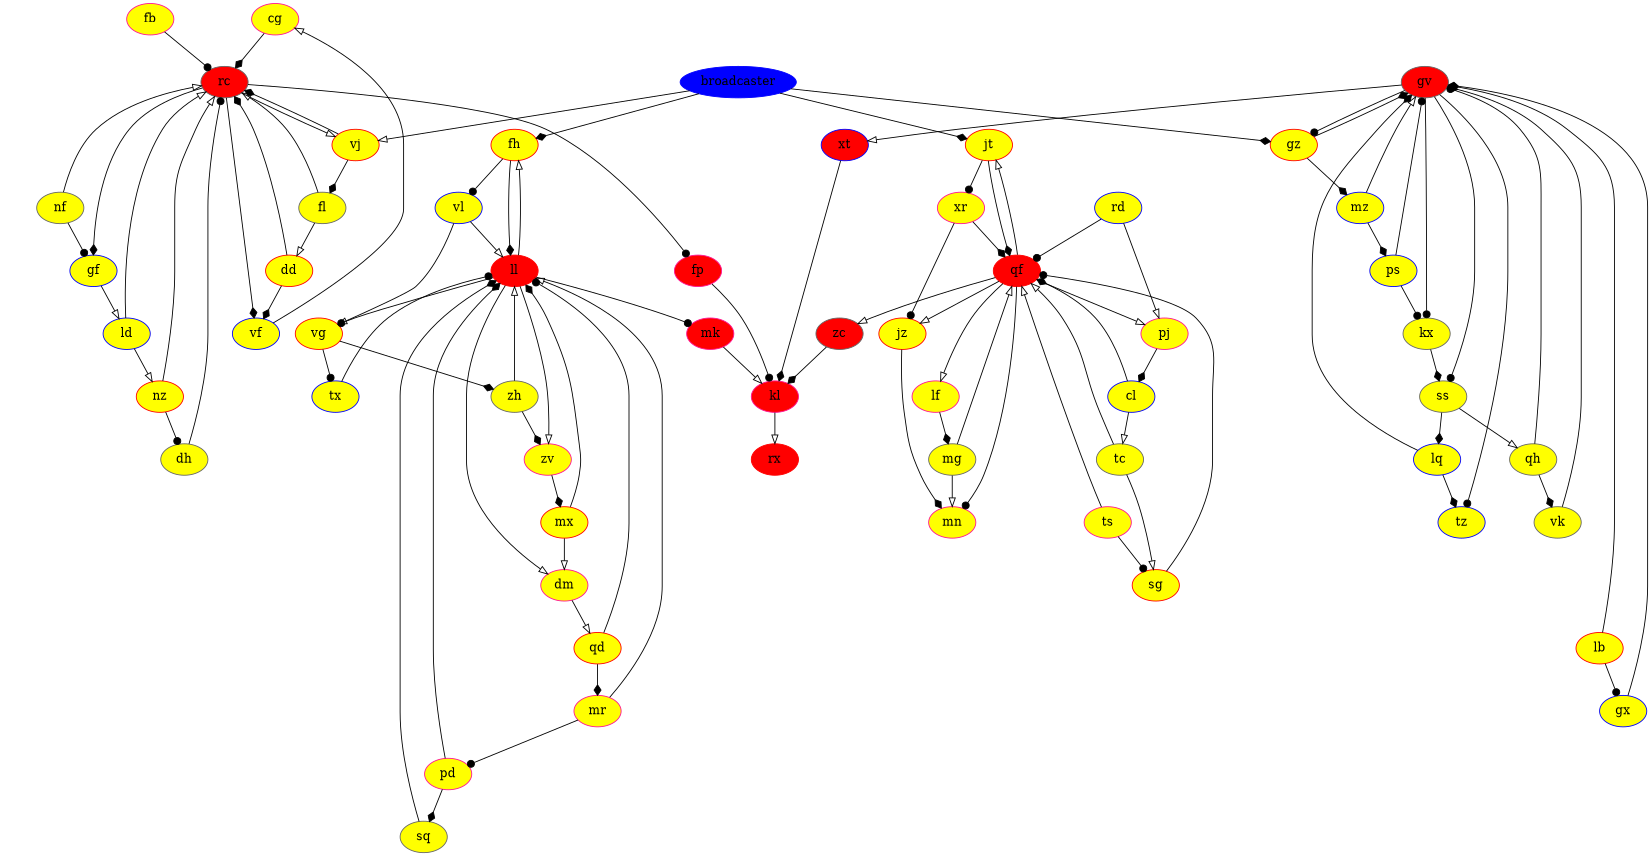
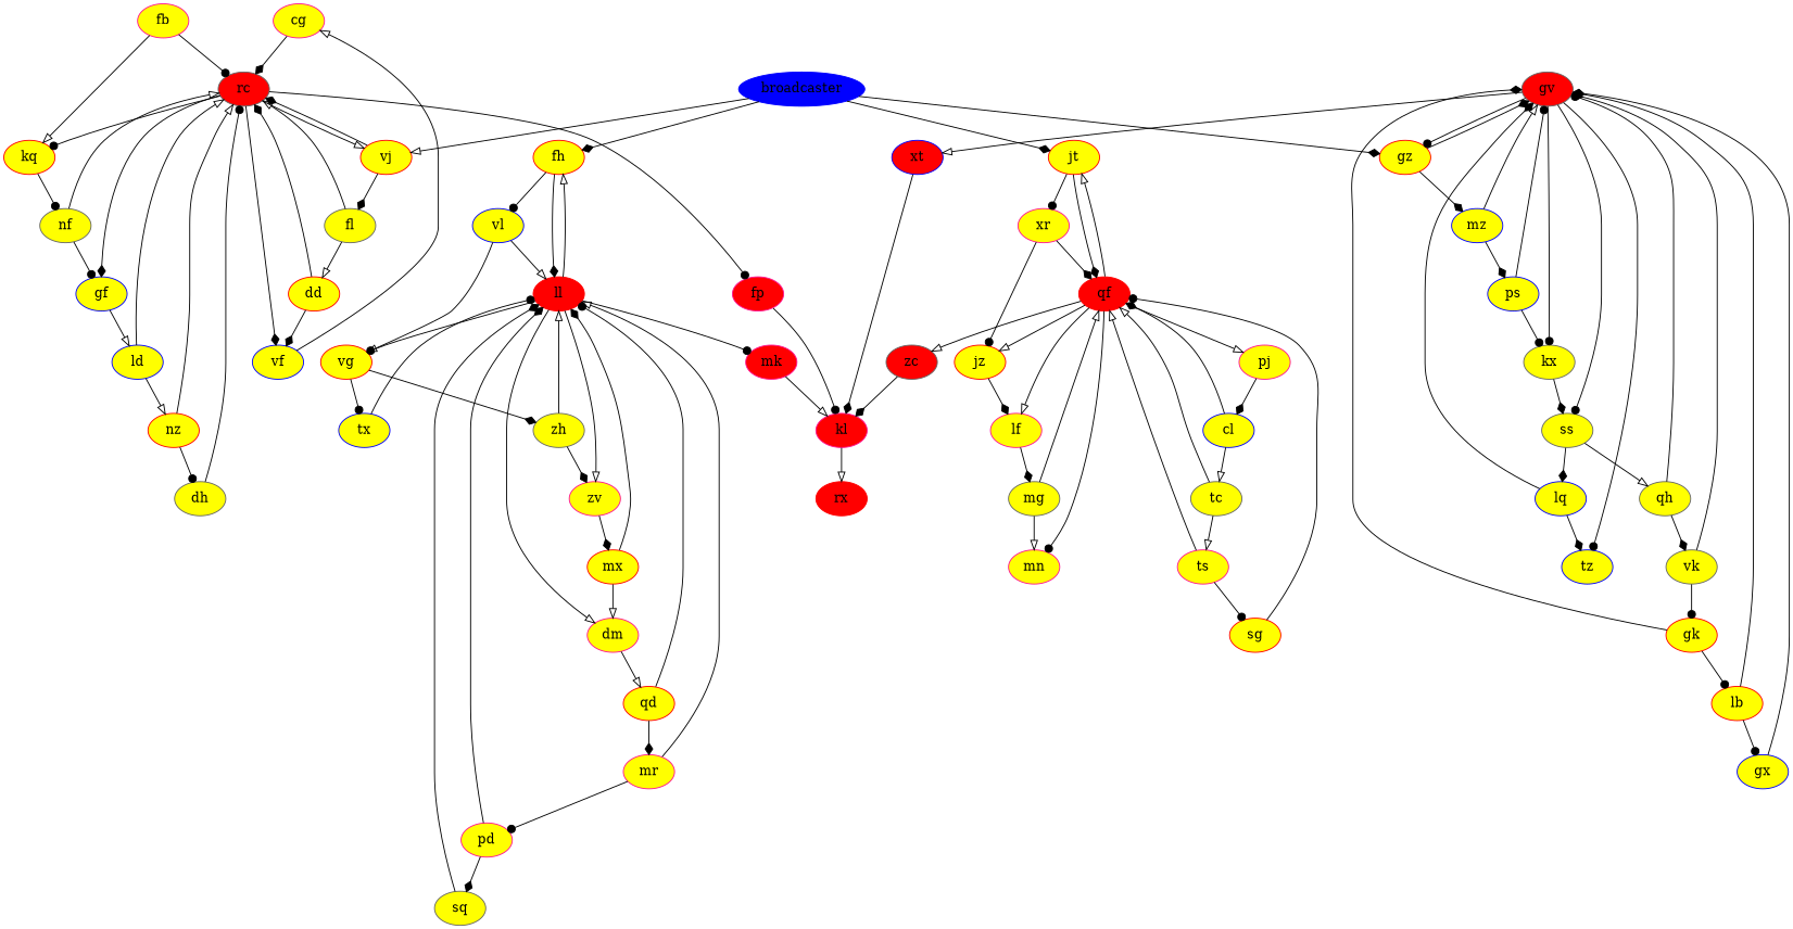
  digraph {
    node [color=red fillcolor=yellow style=filled]
    edge [arrowhead=diamond]
    cg [color=deeppink]
    rc [color=gray40 fillcolor=red]
    fb [color=deeppink]
+   kq
    gf [color=blue]
    fp [color=deeppink fillcolor=red]
    vf [color=blue]
    vj
    nf [color=gray40]
    ld [color=blue]
    kl [color=deeppink fillcolor=red]
    fl [color=gray40]
    lf [color=deeppink]
    jz
    mg [color=gray40]
    qf [fillcolor=red]
    mn [color=deeppink]
    nz
    dh [color=gray40]
    mz [color=blue]
    gz
    gv [color=gray40 fillcolor=red]
    ps [color=blue]
    tz [color=blue]
    ss [color=gray40]
    kx [color=gray40]
    xt [color=blue fillcolor=red]
    qh [color=gray40]
    lq [color=blue]
    ll [fillcolor=red]
    qd
    mr [color=deeppink]
    mk [color=deeppink fillcolor=red]
    fh
    dm [color=deeppink]
    vg
    zv [color=deeppink]
    pd [color=deeppink]
    vl [color=blue]
    tx [color=blue]
    zh [color=gray40]
    mx
    sq [color=gray40]
    pj [color=deeppink]
    zc [color=gray40 fillcolor=red]
    jt
    rx [fillcolor=""]
    vk [color=gray40]
+   gk
    lb
-   rd [color=blue]
    cl [color=blue]
    tc [color=gray40]
    xr [color=deeppink]
    ts [color=deeppink]
    sg
    dd
    broadcaster [color=blue fillcolor=""]
    gx [color=blue]
    cg -> rc
+   rc -> kq [arrowhead=dot]
    rc -> gf
    rc -> fp [arrowhead=dot]
    rc -> vf
    rc -> vj [arrowhead=onormal]
    fb -> rc [arrowhead=dot]
+   fb -> kq [arrowhead=onormal]
+   kq -> nf [arrowhead=dot]
    gf -> ld [arrowhead=onormal]
    fp -> kl [arrowhead=dot]
    vf -> cg [arrowhead=onormal]
    vj -> rc
    vj -> fl
    nf -> rc [arrowhead=onormal]
    nf -> gf [arrowhead=dot]
    ld -> rc [arrowhead=onormal]
    ld -> nz [arrowhead=onormal]
    kl -> rx [arrowhead=onormal]
    fl -> rc [arrowhead=onormal]
    fl -> dd [arrowhead=onormal]
    lf -> mg
-   jz -> mn
+   jz -> lf
    mg -> qf [arrowhead=onormal]
    mg -> mn [arrowhead=onormal]
    qf -> lf [arrowhead=onormal]
    qf -> jz [arrowhead=onormal]
    qf -> mn [arrowhead=dot]
    qf -> pj [arrowhead=onormal]
    qf -> zc [arrowhead=onormal]
    qf -> jt [arrowhead=onormal]
    nz -> rc [arrowhead=onormal]
    nz -> dh [arrowhead=dot]
    dh -> rc [arrowhead=dot]
    mz -> gv [arrowhead=onormal]
    mz -> ps
    gz -> mz
    gz -> gv
    gv -> gz [arrowhead=dot]
    gv -> tz [arrowhead=dot]
    gv -> ss [arrowhead=dot]
    gv -> kx [arrowhead=dot]
    gv -> xt [arrowhead=onormal]
    ps -> gv [arrowhead=dot]
    ps -> kx [arrowhead=dot]
    ss -> qh [arrowhead=onormal]
    ss -> lq
    kx -> ss
    xt -> kl
    qh -> gv [arrowhead=dot]
    qh -> vk
    lq -> gv
    lq -> tz
    ll -> mk [arrowhead=dot]
    ll -> fh [arrowhead=onormal]
    ll -> dm [arrowhead=onormal]
    ll -> vg [arrowhead=dot]
    ll -> zv [arrowhead=onormal]
    qd -> ll [arrowhead=dot]
    qd -> mr
    mr -> ll [arrowhead=onormal]
    mr -> pd [arrowhead=dot]
    mk -> kl [arrowhead=onormal]
    fh -> ll
    fh -> vl [arrowhead=dot]
    dm -> qd [arrowhead=onormal]
    vg -> tx [arrowhead=dot]
    vg -> zh
    zv -> mx
    pd -> ll
    pd -> sq
    vl -> ll [arrowhead=onormal]
    vl -> vg [arrowhead=onormal]
    tx -> ll [arrowhead=dot]
    zh -> ll [arrowhead=onormal]
    zh -> zv
    mx -> ll
    mx -> dm [arrowhead=onormal]
    sq -> ll
    pj -> cl
    zc -> kl
    jt -> qf
    jt -> xr [arrowhead=dot]
    vk -> gv
+   vk -> gk [arrowhead=dot]
+   gk -> gv
+   gk -> lb [arrowhead=dot]
    lb -> gv
    lb -> gx [arrowhead=dot]
-   rd -> qf [arrowhead=dot]
-   rd -> pj [arrowhead=onormal]
    cl -> qf
    cl -> tc [arrowhead=onormal]
    tc -> qf [arrowhead=onormal]
-   tc -> sg [arrowhead=onormal]
+   tc -> ts [arrowhead=onormal]
    xr -> jz [arrowhead=dot]
    xr -> qf
    ts -> qf [arrowhead=onormal]
    ts -> sg [arrowhead=dot]
    sg -> qf [arrowhead=dot]
    dd -> rc
    dd -> vf
    broadcaster -> vj [arrowhead=onormal]
    broadcaster -> gz
    broadcaster -> fh
    broadcaster -> jt
    gx -> gv
  }
